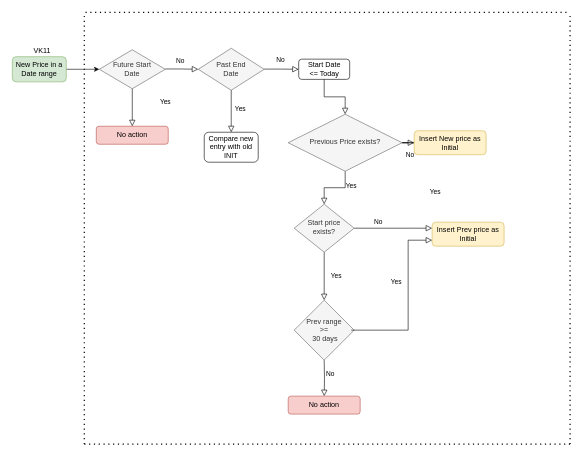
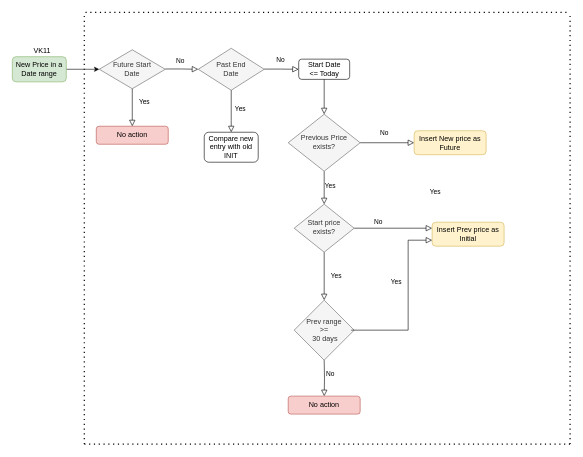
  <mxCell id="0" />
  <mxCell id="1" parent="0" />
  <mxCell id="2" value="Start Date &lt;br&gt;&amp;lt;= Today" style="rounded=1;whiteSpace=wrap;html=1;fontSize=12;glass=0;strokeWidth=1;shadow=0;" parent="1" vertex="1"><mxGeometry x="497.5" y="98.12" width="85" height="33.75" as="geometry" /></mxCell>
  <mxCell id="3" value="Yes" style="rounded=0;html=1;jettySize=auto;orthogonalLoop=1;fontSize=11;endArrow=block;endFill=0;endSize=8;strokeWidth=1;shadow=0;labelBackgroundColor=none;edgeStyle=orthogonalEdgeStyle;" parent="1" source="5" target="9" edge="1"><mxGeometry x="-1" y="-321" relative="1" as="geometry"><mxPoint x="21" y="-115" as="offset" /></mxGeometry></mxCell>
  <mxCell id="4" value="No" style="edgeStyle=orthogonalEdgeStyle;rounded=0;html=1;jettySize=auto;orthogonalLoop=1;fontSize=11;endArrow=block;endFill=0;endSize=8;strokeWidth=1;shadow=0;labelBackgroundColor=none;" parent="1" source="5" target="6" edge="1"><mxGeometry x="-0.111" y="18" relative="1" as="geometry"><mxPoint y="1" as="offset" /></mxGeometry></mxCell>
- <mxCell id="5" value="Previous Price exists?" style="rhombus;whiteSpace=wrap;html=1;shadow=0;fontFamily=Helvetica;fontSize=12;align=center;strokeWidth=1;spacing=6;spacingTop=-4;fillColor=#f5f5f5;strokeColor=#666666;fontColor=#333333;" parent="1" vertex="1"><mxGeometry x="480" y="190" width="190" height="95" as="geometry" /></mxCell>
- <mxCell id="6" value="Insert New price as Initial" style="rounded=1;whiteSpace=wrap;html=1;fontSize=12;glass=0;strokeWidth=1;shadow=0;fillColor=#fff2cc;strokeColor=#d6b656;" parent="1" vertex="1"><mxGeometry x="690" y="217.5" width="120" height="40" as="geometry" /></mxCell>
+ <mxCell id="5" value="Previous Price exists?" style="rhombus;whiteSpace=wrap;html=1;shadow=0;fontFamily=Helvetica;fontSize=12;align=center;strokeWidth=1;spacing=6;spacingTop=-4;fillColor=#f5f5f5;strokeColor=#666666;fontColor=#333333;" parent="1" vertex="1"><mxGeometry x="480" y="190" width="120" height="95" as="geometry" /></mxCell>
+ <mxCell id="6" value="Insert New price as Future" style="rounded=1;whiteSpace=wrap;html=1;fontSize=12;glass=0;strokeWidth=1;shadow=0;fillColor=#fff2cc;strokeColor=#d6b656;" parent="1" vertex="1"><mxGeometry x="690" y="217.5" width="120" height="40" as="geometry" /></mxCell>
  <mxCell id="7" value="No" style="rounded=0;html=1;jettySize=auto;orthogonalLoop=1;fontSize=11;endArrow=block;endFill=0;endSize=8;strokeWidth=1;shadow=0;labelBackgroundColor=none;edgeStyle=orthogonalEdgeStyle;entryX=0.5;entryY=0;entryDx=0;entryDy=0;" parent="1" source="9" edge="1" target="15"><mxGeometry x="-1" y="103" relative="1" as="geometry"><mxPoint x="-13" y="-50" as="offset" /><mxPoint x="540" y="510" as="targetPoint" /></mxGeometry></mxCell>
  <mxCell id="8" value="Yes" style="edgeStyle=orthogonalEdgeStyle;rounded=0;html=1;jettySize=auto;orthogonalLoop=1;fontSize=11;endArrow=block;endFill=0;endSize=8;strokeWidth=1;shadow=0;labelBackgroundColor=none;" parent="1" source="9" target="10" edge="1"><mxGeometry x="-1" y="-85" relative="1" as="geometry"><mxPoint x="-30" y="-5" as="offset" /><Array as="points"><mxPoint x="690" y="380" /><mxPoint x="690" y="380" /></Array></mxGeometry></mxCell>
  <mxCell id="9" value="Start price exists?" style="rhombus;whiteSpace=wrap;html=1;shadow=0;fontFamily=Helvetica;fontSize=12;align=center;strokeWidth=1;spacing=6;spacingTop=-4;fillColor=#f5f5f5;strokeColor=#666666;fontColor=#333333;" parent="1" vertex="1"><mxGeometry x="490" y="340" width="100" height="80" as="geometry" /></mxCell>
  <mxCell id="10" value="Insert Prev price as Initial" style="rounded=1;whiteSpace=wrap;html=1;fontSize=12;glass=0;strokeWidth=1;shadow=0;fillColor=#fff2cc;strokeColor=#d6b656;" parent="1" vertex="1"><mxGeometry x="720" y="370" width="120" height="40" as="geometry" /></mxCell>
  <mxCell id="11" value="Future Start&lt;br&gt;Date" style="rhombus;whiteSpace=wrap;html=1;fontSize=12;glass=0;strokeWidth=1;shadow=0;fillColor=#f5f5f5;strokeColor=#666666;fontColor=#333333;" parent="1" vertex="1"><mxGeometry x="165" y="82.5" width="110" height="65" as="geometry" /></mxCell>
  <mxCell id="12" value="No action" style="whiteSpace=wrap;html=1;rounded=1;shadow=0;strokeWidth=1;glass=0;fillColor=#f8cecc;strokeColor=#b85450;" parent="1" vertex="1"><mxGeometry x="160" y="210" width="120" height="30" as="geometry" /></mxCell>
  <mxCell id="13" value="Past End&lt;br&gt;Date" style="rhombus;whiteSpace=wrap;html=1;fontSize=12;glass=0;strokeWidth=1;shadow=0;fillColor=#f5f5f5;strokeColor=#666666;fontColor=#333333;" parent="1" vertex="1"><mxGeometry y="80" width="110" height="70" as="geometry" x="330" /></mxCell>
  <mxCell id="14" value="Compare new entry with old INIT" style="whiteSpace=wrap;html=1;rounded=1;shadow=0;strokeWidth=1;glass=0;" parent="1" vertex="1"><mxGeometry x="340" y="220" width="90" height="50" as="geometry" /></mxCell>
  <mxCell id="15" value="Prev range &lt;br&gt;&amp;gt;=&lt;br&gt;&amp;nbsp;30 days" style="rhombus;whiteSpace=wrap;html=1;fillColor=#f5f5f5;strokeColor=#666666;fontColor=#333333;" parent="1" vertex="1"><mxGeometry x="490" y="500" width="100" height="100" as="geometry" /></mxCell>
  <mxCell id="16" value="Yes" style="edgeStyle=orthogonalEdgeStyle;rounded=0;html=1;jettySize=auto;orthogonalLoop=1;fontSize=11;endArrow=block;endFill=0;endSize=8;strokeWidth=1;shadow=0;labelBackgroundColor=none;" parent="1" edge="1"><mxGeometry x="0.228" y="20" relative="1" as="geometry"><mxPoint as="offset" /><mxPoint x="585" y="550" as="sourcePoint" /><mxPoint x="720" y="400" as="targetPoint" /><Array as="points"><mxPoint x="680" y="550" /><mxPoint x="680" y="400" /></Array></mxGeometry></mxCell>
  <mxCell id="17" value="No" style="rounded=0;html=1;jettySize=auto;orthogonalLoop=1;fontSize=11;endArrow=block;endFill=0;endSize=8;strokeWidth=1;shadow=0;labelBackgroundColor=none;edgeStyle=orthogonalEdgeStyle;entryX=0.5;entryY=0;entryDx=0;entryDy=0;" parent="1" target="23" edge="1"><mxGeometry x="-0.231" y="10" relative="1" as="geometry"><mxPoint as="offset" /><mxPoint x="540" y="600" as="sourcePoint" /><mxPoint x="539.58" y="698" as="targetPoint" /></mxGeometry></mxCell>
  <mxCell id="18" value="No" style="edgeStyle=orthogonalEdgeStyle;rounded=0;html=1;jettySize=auto;orthogonalLoop=1;fontSize=11;endArrow=block;endFill=0;endSize=8;strokeWidth=1;shadow=0;labelBackgroundColor=none;" parent="1" edge="1"><mxGeometry x="-0.091" y="14" relative="1" as="geometry"><mxPoint as="offset" /><mxPoint x="275" y="114.5" as="sourcePoint" /><mxPoint y="115" as="targetPoint" x="330" /><Array as="points"><mxPoint x="302" y="114" /><mxPoint y="115" x="330" /></Array></mxGeometry></mxCell>
  <mxCell id="19" value="No" style="edgeStyle=orthogonalEdgeStyle;rounded=0;html=1;jettySize=auto;orthogonalLoop=1;fontSize=11;endArrow=block;endFill=0;endSize=8;strokeWidth=1;shadow=0;labelBackgroundColor=none;entryX=0;entryY=0.5;entryDx=0;entryDy=0;" parent="1" target="2" edge="1"><mxGeometry x="-0.058" y="15" relative="1" as="geometry"><mxPoint as="offset" /><mxPoint x="440" y="114.71" as="sourcePoint" /><mxPoint x="480" y="115" as="targetPoint" /><Array as="points"><mxPoint x="467" y="115" /></Array></mxGeometry></mxCell>
  <mxCell id="20" value="Yes" style="rounded=0;html=1;jettySize=auto;orthogonalLoop=1;fontSize=11;endArrow=block;endFill=0;endSize=8;strokeWidth=1;shadow=0;labelBackgroundColor=none;edgeStyle=orthogonalEdgeStyle;entryX=0.5;entryY=0;entryDx=0;entryDy=0;exitX=0.5;exitY=1;exitDx=0;exitDy=0;" parent="1" source="11" target="12" edge="1"><mxGeometry x="0.04" y="180" relative="1" as="geometry"><mxPoint as="offset" /><mxPoint x="219.71" y="150" as="sourcePoint" /><mxPoint x="219.71" y="205" as="targetPoint" /></mxGeometry></mxCell>
  <mxCell id="21" value="Yes" style="rounded=0;html=1;jettySize=auto;orthogonalLoop=1;fontSize=11;endArrow=block;endFill=0;endSize=8;strokeWidth=1;shadow=0;labelBackgroundColor=none;edgeStyle=orthogonalEdgeStyle;exitX=0.5;exitY=1;exitDx=0;exitDy=0;entryX=0.5;entryY=0;entryDx=0;entryDy=0;" parent="1" source="2" target="5" edge="1"><mxGeometry x="1" y="120" relative="1" as="geometry"><mxPoint x="-110" y="120" as="offset" /><mxPoint x="550" y="295" as="sourcePoint" /><mxPoint x="640" y="200" as="targetPoint" /></mxGeometry></mxCell>
  <mxCell id="22" value="Yes" style="rounded=0;html=1;jettySize=auto;orthogonalLoop=1;fontSize=11;endArrow=block;endFill=0;endSize=8;strokeWidth=1;shadow=0;labelBackgroundColor=none;edgeStyle=orthogonalEdgeStyle;entryX=0.5;entryY=0;entryDx=0;entryDy=0;exitX=0.5;exitY=1;exitDx=0;exitDy=0;" parent="1" source="13" target="14" edge="1"><mxGeometry x="1" y="354" relative="1" as="geometry"><mxPoint x="-14" y="99" as="offset" /><mxPoint x="390" y="160" as="sourcePoint" /><mxPoint x="230" y="220" as="targetPoint" /><Array as="points"><mxPoint x="385" y="200" /><mxPoint x="385" y="200" /></Array></mxGeometry></mxCell>
  <mxCell id="23" value="No action" style="whiteSpace=wrap;html=1;rounded=1;shadow=0;strokeWidth=1;glass=0;fillColor=#f8cecc;strokeColor=#b85450;" parent="1" vertex="1"><mxGeometry x="480" y="660" width="120" height="30" as="geometry" /></mxCell>
  <mxCell id="24" value="" style="edgeStyle=orthogonalEdgeStyle;rounded=0;orthogonalLoop=1;jettySize=auto;html=1;" parent="1" source="25" target="11" edge="1"><mxGeometry relative="1" as="geometry" /></mxCell>
  <mxCell id="25" value="New Price in a Date range" style="rounded=1;whiteSpace=wrap;html=1;fillColor=#d5e8d4;strokeColor=#82b366;" parent="1" vertex="1"><mxGeometry x="20" y="94" width="90" height="42" as="geometry" /></mxCell>
  <mxCell id="26" value="VK11" style="text;html=1;strokeColor=none;fillColor=none;align=center;verticalAlign=middle;whiteSpace=wrap;rounded=0;" parent="1" vertex="1"><mxGeometry x="50" y="74" width="40" height="20" as="geometry" /></mxCell>
  <mxCell id="27" value="" style="endArrow=none;dashed=1;html=1;dashPattern=1 3;strokeWidth=2;" parent="1" edge="1"><mxGeometry width="50" height="50" relative="1" as="geometry"><mxPoint x="140" y="740" as="sourcePoint" /><mxPoint x="140" as="targetPoint" y="20" /></mxGeometry></mxCell>
  <mxCell id="28" value="" style="endArrow=none;dashed=1;html=1;dashPattern=1 3;strokeWidth=2;" parent="1" edge="1"><mxGeometry width="50" height="50" relative="1" as="geometry"><mxPoint x="140" y="740" as="sourcePoint" /><mxPoint x="950" y="740" as="targetPoint" /></mxGeometry></mxCell>
  <mxCell id="29" value="" style="endArrow=none;dashed=1;html=1;dashPattern=1 3;strokeWidth=2;" parent="1" edge="1"><mxGeometry width="50" height="50" relative="1" as="geometry"><mxPoint x="950" y="740" as="sourcePoint" /><mxPoint x="950" as="targetPoint" y="20" /></mxGeometry></mxCell>
  <mxCell id="30" value="" style="endArrow=none;dashed=1;html=1;dashPattern=1 3;strokeWidth=2;" parent="1" edge="1"><mxGeometry width="50" height="50" relative="1" as="geometry"><mxPoint x="142" as="sourcePoint" y="20" /><mxPoint x="950" as="targetPoint" y="20" /></mxGeometry></mxCell>
